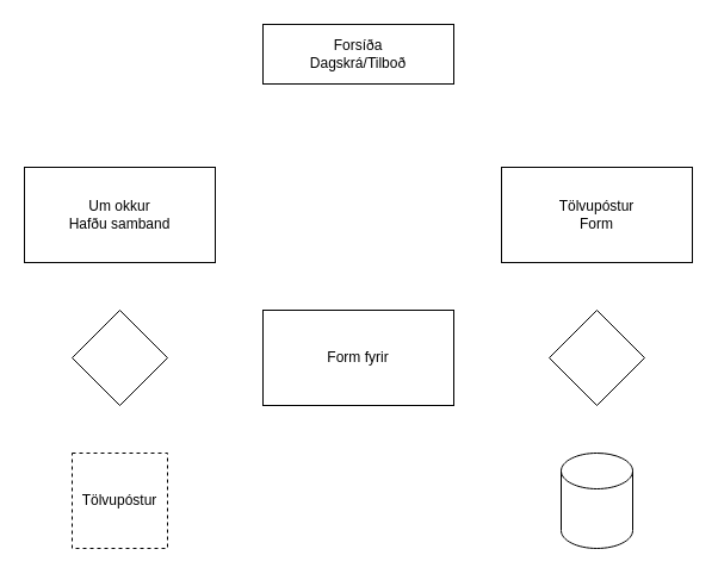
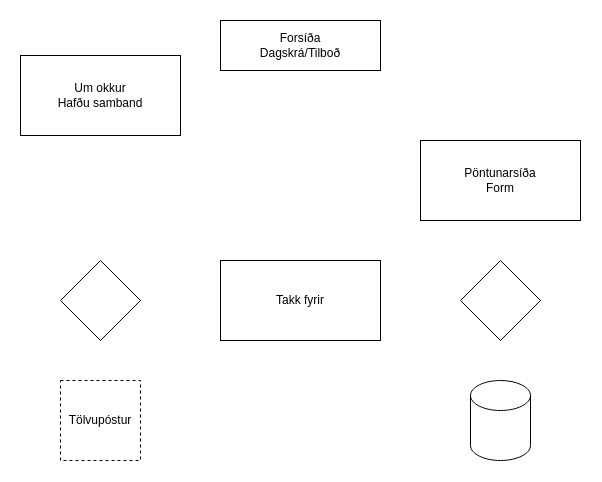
  <mxCell id="0" />
  <mxCell id="1" parent="0" />
  <mxCell id="2" value="Forsíða&lt;div&gt;Dagskrá/Tilboð&lt;/div&gt;" style="rounded=0;whiteSpace=wrap;html=1;" parent="1" vertex="1"><mxGeometry x="220" y="20" width="160" height="50" as="geometry" /></mxCell>
  <mxCell id="3" value="Tölvupóstur" style="whiteSpace=wrap;html=1;aspect=fixed;dashed=1;" parent="1" vertex="1"><mxGeometry x="60" y="380" width="80" height="80" as="geometry" /></mxCell>
  <mxCell id="4" value="" style="shape=cylinder3;whiteSpace=wrap;html=1;boundedLbl=1;backgroundOutline=1;size=15;" parent="1" vertex="1"><mxGeometry x="470" y="380" width="60" height="80" as="geometry" /></mxCell>
- <mxCell id="5" value="Tölvupóstur&lt;br&gt;Form" style="rounded=0;whiteSpace=wrap;html=1;" vertex="1" parent="1"><mxGeometry x="420" y="140" width="160" height="80" as="geometry" /></mxCell>
- <mxCell id="6" value="Um okkur&lt;br&gt;Hafðu samband" style="rounded=0;whiteSpace=wrap;html=1;" vertex="1" parent="1"><mxGeometry x="20" y="140" width="160" height="80" as="geometry" /></mxCell>
+ <mxCell id="5" value="Pöntunarsíða&lt;br&gt;Form" style="rounded=0;whiteSpace=wrap;html=1;" vertex="1" parent="1"><mxGeometry x="420" y="140" width="160" height="80" as="geometry" /></mxCell>
+ <mxCell id="6" value="Um okkur&lt;br&gt;Hafðu samband" style="rounded=0;whiteSpace=wrap;html=1;" vertex="1" parent="1"><mxGeometry x="20" y="55" width="160" height="80" as="geometry" /></mxCell>
  <mxCell id="7" value="" style="rhombus;whiteSpace=wrap;html=1;" vertex="1" parent="1"><mxGeometry x="460" y="260" width="80" height="80" as="geometry" /></mxCell>
- <mxCell id="8" value="Form fyrir" style="rounded=0;whiteSpace=wrap;html=1;" vertex="1" parent="1"><mxGeometry x="220" y="260" width="160" height="80" as="geometry" /></mxCell>
+ <mxCell id="8" value="Takk fyrir" style="rounded=0;whiteSpace=wrap;html=1;" vertex="1" parent="1"><mxGeometry x="220" y="260" width="160" height="80" as="geometry" /></mxCell>
  <mxCell id="9" value="" style="rhombus;whiteSpace=wrap;html=1;" vertex="1" parent="1"><mxGeometry x="60" y="260" width="80" height="80" as="geometry" /></mxCell>
